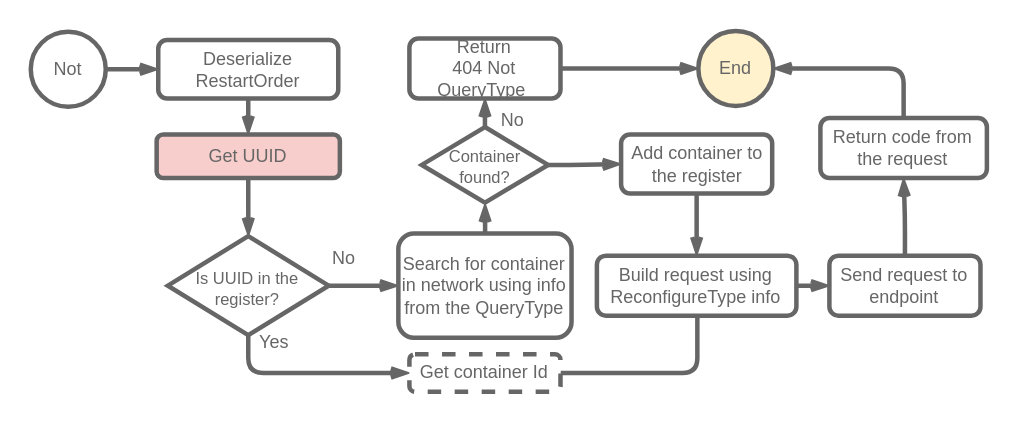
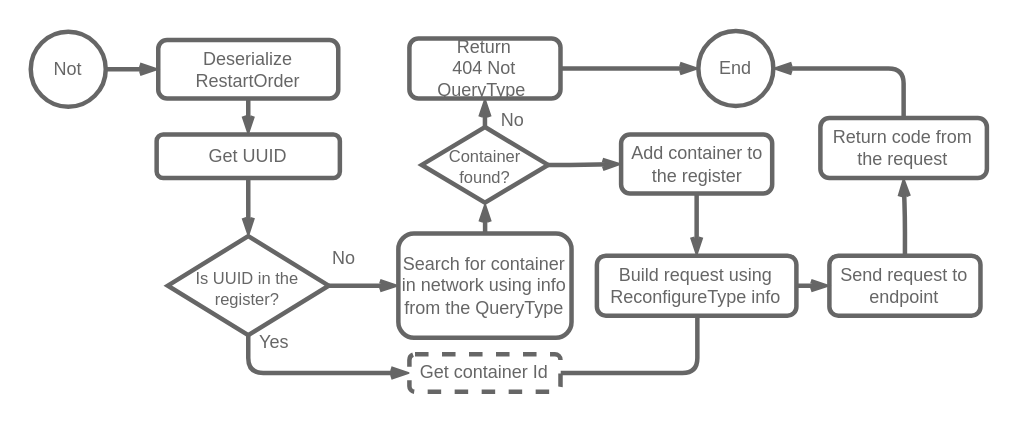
  <mxCell id="0" />
  <mxCell id="1" parent="0" />
  <mxCell id="2" style="edgeStyle=orthogonalEdgeStyle;shape=connector;curved=0;rounded=1;orthogonalLoop=1;jettySize=auto;html=1;labelBackgroundColor=default;strokeColor=#666666;strokeWidth=3;align=center;verticalAlign=middle;fontFamily=Helvetica;fontSize=12;fontColor=#666666;endArrow=openThin;endFill=0;fillColor=#FAE5C7;" edge="1" parent="1" source="3" target="7"><mxGeometry relative="1" as="geometry" /></mxCell>
  <mxCell id="3" value="Deserialize RestartOrder" style="rounded=1;whiteSpace=wrap;html=1;strokeColor=#666666;fontColor=#666666;fillColor=#FFFFFF;strokeWidth=3;" vertex="1" parent="1"><mxGeometry x="105" y="26" width="120" height="39" as="geometry" /></mxCell>
  <mxCell id="4" style="edgeStyle=orthogonalEdgeStyle;shape=connector;curved=0;rounded=1;orthogonalLoop=1;jettySize=auto;html=1;labelBackgroundColor=default;strokeColor=#666666;strokeWidth=3;align=center;verticalAlign=middle;fontFamily=Helvetica;fontSize=12;fontColor=#666666;endArrow=openThin;endFill=0;fillColor=#FAE5C7;" edge="1" parent="1" source="5" target="3"><mxGeometry relative="1" as="geometry" /></mxCell>
  <mxCell id="5" value="Not" style="ellipse;whiteSpace=wrap;html=1;aspect=fixed;strokeColor=#666666;fontColor=#666666;fillColor=#FFFFFF;strokeWidth=3;" vertex="1" parent="1"><mxGeometry x="20" y="20.5" width="50" height="50" as="geometry" /></mxCell>
  <mxCell id="6" style="edgeStyle=orthogonalEdgeStyle;shape=connector;curved=0;rounded=1;orthogonalLoop=1;jettySize=auto;html=1;labelBackgroundColor=default;strokeColor=#666666;strokeWidth=3;align=center;verticalAlign=middle;fontFamily=Helvetica;fontSize=12;fontColor=#666666;endArrow=openThin;endFill=0;fillColor=#FAE5C7;" edge="1" parent="1" source="7" target="10"><mxGeometry relative="1" as="geometry" /></mxCell>
- <mxCell id="7" value="Get UUID" style="rounded=1;whiteSpace=wrap;html=1;strokeColor=#666666;fontColor=#666666;fillColor=#f8cecc;strokeWidth=3;" vertex="1" parent="1"><mxGeometry x="103.93" y="89" width="122.15" height="29" as="geometry" /></mxCell>
+ <mxCell id="7" value="Get UUID" style="rounded=1;whiteSpace=wrap;html=1;strokeColor=#666666;fontColor=#666666;fillColor=#FFFFFF;strokeWidth=3;" vertex="1" parent="1"><mxGeometry x="103.93" y="89" width="122.15" height="29" as="geometry" /></mxCell>
  <mxCell id="8" style="edgeStyle=orthogonalEdgeStyle;shape=connector;curved=0;rounded=1;orthogonalLoop=1;jettySize=auto;html=1;labelBackgroundColor=default;strokeColor=#666666;strokeWidth=3;align=center;verticalAlign=middle;fontFamily=Helvetica;fontSize=12;fontColor=#666666;endArrow=openThin;endFill=0;fillColor=#FAE5C7;" edge="1" parent="1" source="10" target="15"><mxGeometry relative="1" as="geometry" /></mxCell>
  <mxCell id="9" style="edgeStyle=orthogonalEdgeStyle;shape=connector;curved=0;rounded=1;orthogonalLoop=1;jettySize=auto;html=1;exitX=0.5;exitY=1;exitDx=0;exitDy=0;entryX=0;entryY=0.5;entryDx=0;entryDy=0;labelBackgroundColor=default;strokeColor=#666666;strokeWidth=3;align=center;verticalAlign=middle;fontFamily=Helvetica;fontSize=12;fontColor=#666666;endArrow=openThin;endFill=0;fillColor=#FAE5C7;" edge="1" parent="1" source="10" target="12"><mxGeometry relative="1" as="geometry" /></mxCell>
  <mxCell id="10" value="Is UUID in the register?" style="rhombus;whiteSpace=wrap;html=1;rounded=0;strokeColor=#666666;strokeWidth=3;align=center;verticalAlign=middle;fontFamily=Helvetica;fontSize=11;fontColor=#666666;fillColor=#FFFFFF;spacingTop=5;" vertex="1" parent="1"><mxGeometry x="111.37" y="156.75" width="107.27" height="66" as="geometry" /></mxCell>
  <mxCell id="11" style="edgeStyle=orthogonalEdgeStyle;shape=connector;curved=0;rounded=1;orthogonalLoop=1;jettySize=auto;html=1;labelBackgroundColor=default;strokeColor=#666666;strokeWidth=3;align=center;verticalAlign=middle;fontFamily=Helvetica;fontSize=12;fontColor=#666666;endArrow=openThin;endFill=0;fillColor=#FAE5C7;entryX=0.5;entryY=1;entryDx=0;entryDy=0;" edge="1" parent="1" source="12" target="29"><mxGeometry relative="1" as="geometry"><mxPoint x="436.795" y="201.88" as="targetPoint" /><Array as="points"><mxPoint x="464.43" y="248" /><mxPoint x="464.43" y="195" /></Array></mxGeometry></mxCell>
  <mxCell id="12" value="Get container Id" style="rounded=1;whiteSpace=wrap;html=1;strokeColor=#666666;fontColor=#666666;fillColor=#FFFFFF;strokeWidth=3;dashed=1;" vertex="1" parent="1"><mxGeometry x="272.435" y="235.5" width="100.72" height="25" as="geometry" /></mxCell>
- <mxCell id="13" value="End" style="ellipse;whiteSpace=wrap;html=1;aspect=fixed;strokeColor=#666666;fontColor=#666666;fillColor=#fff2cc;strokeWidth=3;" vertex="1" parent="1"><mxGeometry x="465.06" y="20" width="50" height="50" as="geometry" /></mxCell>
+ <mxCell id="13" value="End" style="ellipse;whiteSpace=wrap;html=1;aspect=fixed;strokeColor=#666666;fontColor=#666666;fillColor=#FFFFFF;strokeWidth=3;" vertex="1" parent="1"><mxGeometry x="465.06" y="20" width="50" height="50" as="geometry" /></mxCell>
  <mxCell id="14" style="edgeStyle=orthogonalEdgeStyle;shape=connector;curved=0;rounded=1;orthogonalLoop=1;jettySize=auto;html=1;labelBackgroundColor=default;strokeColor=#666666;strokeWidth=3;align=center;verticalAlign=middle;fontFamily=Helvetica;fontSize=12;fontColor=#666666;endArrow=openThin;endFill=0;fillColor=#FAE5C7;" edge="1" parent="1" source="15" target="17"><mxGeometry relative="1" as="geometry" /></mxCell>
  <mxCell id="15" value="Search for container in network using info from the QueryType" style="rounded=1;whiteSpace=wrap;html=1;strokeColor=#666666;fontColor=#666666;fillColor=#FFFFFF;strokeWidth=3;" vertex="1" parent="1"><mxGeometry x="265.07" y="155" width="115.45" height="69.5" as="geometry" /></mxCell>
  <mxCell id="16" style="edgeStyle=orthogonalEdgeStyle;shape=connector;curved=0;rounded=1;orthogonalLoop=1;jettySize=auto;html=1;exitX=0.5;exitY=0;exitDx=0;exitDy=0;entryX=0.5;entryY=1;entryDx=0;entryDy=0;labelBackgroundColor=default;strokeColor=#666666;strokeWidth=3;align=center;verticalAlign=middle;fontFamily=Helvetica;fontSize=12;fontColor=#666666;endArrow=openThin;endFill=0;fillColor=#FAE5C7;" edge="1" parent="1" source="17" target="21"><mxGeometry relative="1" as="geometry" /></mxCell>
  <mxCell id="17" value="Container &lt;br&gt;found?" style="rhombus;whiteSpace=wrap;html=1;rounded=0;strokeColor=#666666;strokeWidth=3;align=center;verticalAlign=middle;fontFamily=Helvetica;fontSize=11;fontColor=#666666;fillColor=#FFFFFF;spacingTop=4;" vertex="1" parent="1"><mxGeometry x="280.66" y="84" width="84.27" height="50.5" as="geometry" /></mxCell>
  <mxCell id="18" value="No" style="text;html=1;strokeColor=none;fillColor=none;align=center;verticalAlign=middle;whiteSpace=wrap;rounded=0;fontColor=#666666;" vertex="1" parent="1"><mxGeometry x="198.98" y="157" width="60" height="30" as="geometry" /></mxCell>
  <mxCell id="19" value="Yes" style="text;html=1;strokeColor=none;fillColor=none;align=center;verticalAlign=middle;whiteSpace=wrap;rounded=0;fontColor=#666666;" vertex="1" parent="1"><mxGeometry x="165.98" y="212.5" width="33" height="30" as="geometry" /></mxCell>
  <mxCell id="20" style="edgeStyle=orthogonalEdgeStyle;shape=connector;curved=0;rounded=1;orthogonalLoop=1;jettySize=auto;html=1;labelBackgroundColor=default;strokeColor=#666666;strokeWidth=3;align=center;verticalAlign=middle;fontFamily=Helvetica;fontSize=12;fontColor=#666666;endArrow=openThin;endFill=0;fillColor=#FAE5C7;" edge="1" parent="1" source="21" target="13"><mxGeometry relative="1" as="geometry" /></mxCell>
  <mxCell id="21" value="Return &lt;br&gt;404 Not QueryType&amp;nbsp;" style="rounded=1;whiteSpace=wrap;html=1;strokeColor=#666666;fontColor=#666666;fillColor=#FFFFFF;strokeWidth=3;" vertex="1" parent="1"><mxGeometry x="272.44" y="25" width="100.72" height="40" as="geometry" /></mxCell>
  <mxCell id="22" value="No" style="text;html=1;strokeColor=none;fillColor=none;align=center;verticalAlign=middle;whiteSpace=wrap;rounded=0;fontColor=#666666;" vertex="1" parent="1"><mxGeometry x="327.43" y="65" width="28.73" height="30" as="geometry" /></mxCell>
  <mxCell id="23" value="" style="edgeStyle=orthogonalEdgeStyle;shape=connector;curved=0;rounded=1;orthogonalLoop=1;jettySize=auto;html=1;labelBackgroundColor=default;strokeColor=#666666;strokeWidth=3;align=center;verticalAlign=middle;fontFamily=Helvetica;fontSize=12;fontColor=#666666;endArrow=openThin;endFill=0;fillColor=#FAE5C7;entryX=0;entryY=0.5;entryDx=0;entryDy=0;" edge="1" parent="1" source="17" target="25"><mxGeometry relative="1" as="geometry"><mxPoint x="376.43" y="109" as="sourcePoint" /><mxPoint x="436.43" y="180" as="targetPoint" /><Array as="points" /></mxGeometry></mxCell>
  <mxCell id="24" style="edgeStyle=orthogonalEdgeStyle;shape=connector;curved=0;rounded=1;orthogonalLoop=1;jettySize=auto;html=1;exitX=0.5;exitY=1;exitDx=0;exitDy=0;labelBackgroundColor=default;strokeColor=#666666;strokeWidth=3;align=center;verticalAlign=middle;fontFamily=Helvetica;fontSize=12;fontColor=#666666;endArrow=openThin;endFill=0;fillColor=#FAE5C7;" edge="1" parent="1" source="25" target="29"><mxGeometry relative="1" as="geometry"><mxPoint x="436.795" y="151.38" as="targetPoint" /></mxGeometry></mxCell>
  <mxCell id="25" value="Add container to the register" style="rounded=1;whiteSpace=wrap;html=1;strokeColor=#666666;fontColor=#666666;fillColor=#FFFFFF;strokeWidth=3;" vertex="1" parent="1"><mxGeometry x="413.57" y="89" width="100.72" height="39.25" as="geometry" /></mxCell>
  <mxCell id="26" style="edgeStyle=orthogonalEdgeStyle;shape=connector;curved=0;rounded=1;orthogonalLoop=1;jettySize=auto;html=1;entryX=1;entryY=0.5;entryDx=0;entryDy=0;labelBackgroundColor=default;strokeColor=#666666;strokeWidth=3;align=center;verticalAlign=middle;fontFamily=Helvetica;fontSize=12;fontColor=#666666;endArrow=openThin;endFill=0;fillColor=#FAE5C7;exitX=0.5;exitY=0;exitDx=0;exitDy=0;" edge="1" parent="1" source="31" target="13"><mxGeometry relative="1" as="geometry" /></mxCell>
  <mxCell id="27" value="Send request to endpoint" style="rounded=1;whiteSpace=wrap;html=1;strokeColor=#666666;fontColor=#666666;fillColor=#FFFFFF;strokeWidth=3;" vertex="1" parent="1"><mxGeometry x="552.43" y="169.75" width="100.72" height="40" as="geometry" /></mxCell>
  <mxCell id="28" style="edgeStyle=orthogonalEdgeStyle;shape=connector;curved=0;rounded=1;orthogonalLoop=1;jettySize=auto;html=1;labelBackgroundColor=default;strokeColor=#666666;strokeWidth=3;align=center;verticalAlign=middle;fontFamily=Helvetica;fontSize=12;fontColor=#666666;endArrow=openThin;endFill=0;fillColor=#FAE5C7;" edge="1" parent="1" source="29" target="27"><mxGeometry relative="1" as="geometry" /></mxCell>
  <mxCell id="29" value="Build request using ReconfigureType info" style="rounded=1;whiteSpace=wrap;html=1;strokeColor=#666666;fontColor=#666666;fillColor=#FFFFFF;strokeWidth=3;" vertex="1" parent="1"><mxGeometry x="397.43" y="169.75" width="133" height="40" as="geometry" /></mxCell>
  <mxCell id="30" value="" style="edgeStyle=orthogonalEdgeStyle;shape=connector;curved=0;rounded=1;orthogonalLoop=1;jettySize=auto;html=1;labelBackgroundColor=default;strokeColor=#666666;strokeWidth=3;align=center;verticalAlign=middle;fontFamily=Helvetica;fontSize=12;fontColor=#666666;endArrow=openThin;endFill=0;fillColor=#FAE5C7;exitX=0.5;exitY=0;exitDx=0;exitDy=0;" edge="1" parent="1" source="27" target="31"><mxGeometry relative="1" as="geometry"><mxPoint x="602.43" y="170" as="sourcePoint" /><mxPoint x="515.43" y="45" as="targetPoint" /></mxGeometry></mxCell>
  <mxCell id="31" value="Return code from the request" style="rounded=1;whiteSpace=wrap;html=1;strokeColor=#666666;fontColor=#666666;fillColor=#FFFFFF;strokeWidth=3;" vertex="1" parent="1"><mxGeometry x="546.43" y="78" width="111" height="40" as="geometry" /></mxCell>
